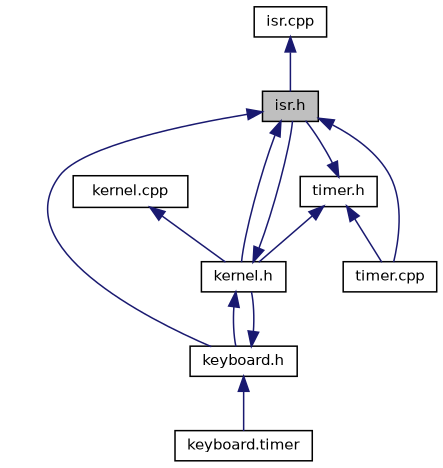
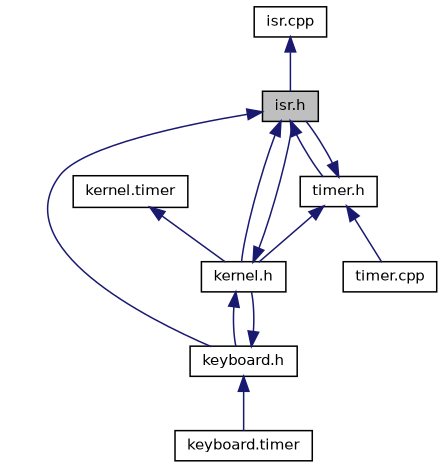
  digraph {
    node [color=black fillcolor=white fontname=Helvetica fontsize=10 shape=record style=filled]
    edge [color=midnightblue dir=back fontname=Helvetica fontsize=10 labelfontname=Helvetica labelfontsize=10 style=solid]
    n1 [fillcolor=grey75 fontcolor=black height=0.2 label="isr.h" width=0.4]
    n2 [height=0.2 label="kernel.h" width=0.4]
    n3 [height=0.2 label="keyboard.h" width=0.4]
    n4 [height=0.2 label="timer.h" width=0.4]
    n5 [height=0.2 label="isr.cpp" width=0.4]
    n6 [height=0.2 label="keyboard.timer" width=0.4]
    n7 [height=0.2 label="timer.cpp" width=0.4]
-   n8 [height=0.2 label="kernel.cpp" width=0.4]
+   n8 [height=0.2 label="kernel.timer" width=0.4]
    n1 -> n2
    n1 -> n3
-   n1 -> n7
+   n1 -> n4
    n2 -> n1
    n2 -> n3
    n3 -> n2
    n3 -> n6
    n4 -> n1
    n4 -> n2
    n4 -> n7
    n5 -> n1
    n8 -> n2
  }
